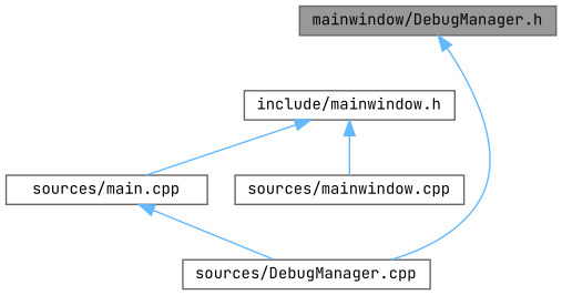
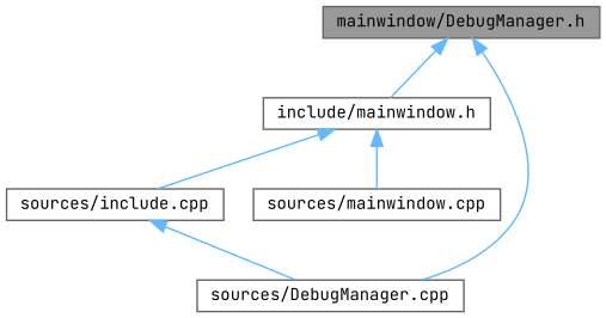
  digraph {
    fontname="JetBrains Mono"
    node [color=grey40 fillcolor=white fontname="JetBrains Mono" fontsize=10 shape=box style=filled]
    edge [color=steelblue1 dir=back fontname="JetBrains Mono" fontsize=10 labelfontname=Helvetica labelfontsize=10 style=solid]
    n1 [color=gray40 fillcolor=grey60 fontcolor=black height=0.2 label="mainwindow/DebugManager.h" width=0.4]
    n2 [height=0.2 label="include/mainwindow.h" width=0.4]
    n3 [height=0.2 label="sources/DebugManager.cpp" width=0.4]
-   n4 [height=0.2 label="sources/main.cpp" width=0.4]
+   n4 [height=0.2 label="sources/include.cpp" width=0.4]
    n5 [height=0.2 label="sources/mainwindow.cpp" width=0.4]
+   n1 -> n2
    n1 -> n3
    n2 -> n4
    n2 -> n5
    n4 -> n3
  }
